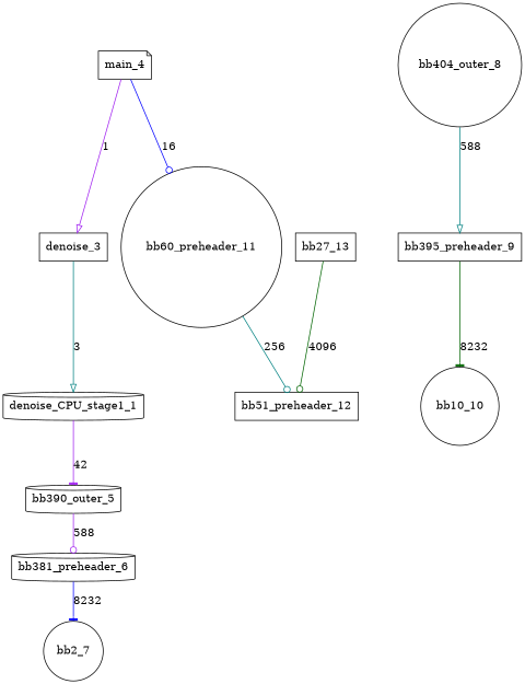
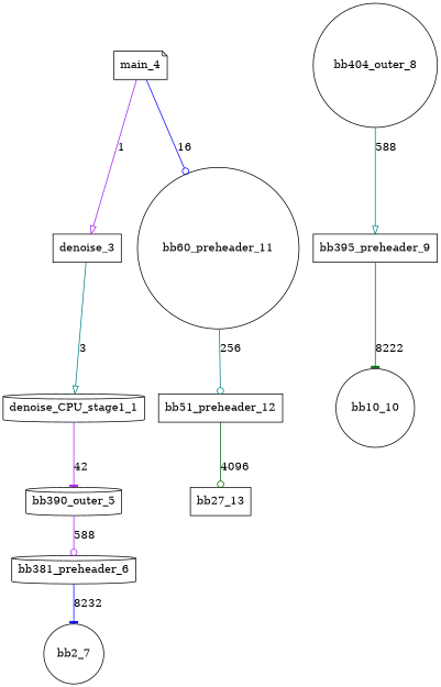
  digraph {
    node [shape=circle]
    edge [arrowhead=odot color=purple]
    denoise_CPU_stage1_1 [shape=cylinder]
    bb390_outer_5 [shape=cylinder]
    bb381_preheader_6 [shape=cylinder]
    bb2_7
    bb404_outer_8
    bb395_preheader_9 [shape=box]
    bb10_10
    denoise_3 [shape=box]
    main_4 [shape=note]
    bb60_preheader_11
    bb51_preheader_12 [shape=box]
    bb27_13 [shape=box]
    denoise_CPU_stage1_1 -> bb390_outer_5 [arrowhead=tee label=42]
    bb390_outer_5 -> bb381_preheader_6 [label=588]
    bb381_preheader_6 -> bb2_7 [arrowhead=tee color=blue label=8232]
    bb404_outer_8 -> bb395_preheader_9 [arrowhead=onormal color=teal label=588]
-   bb395_preheader_9 -> bb10_10 [arrowhead=tee color=darkgreen label=8232]
+   bb395_preheader_9 -> bb10_10 [arrowhead=tee color=darkgreen label=8222]
    denoise_3 -> denoise_CPU_stage1_1 [arrowhead=onormal color=teal label=3]
    main_4 -> denoise_3 [arrowhead=onormal label=1]
    main_4 -> bb60_preheader_11 [color=blue label=16]
    bb60_preheader_11 -> bb51_preheader_12 [color=teal label=256]
-   bb27_13 -> bb51_preheader_12 [color=darkgreen label=4096]
+   bb51_preheader_12 -> bb27_13 [color=darkgreen label=4096]
  }
